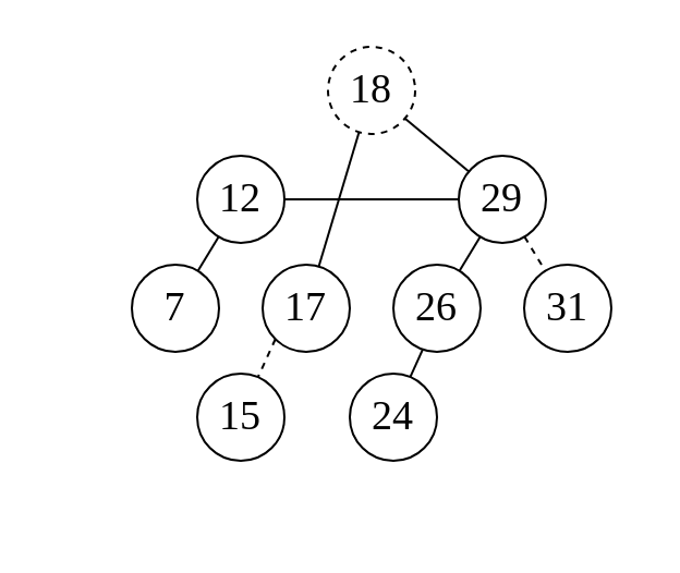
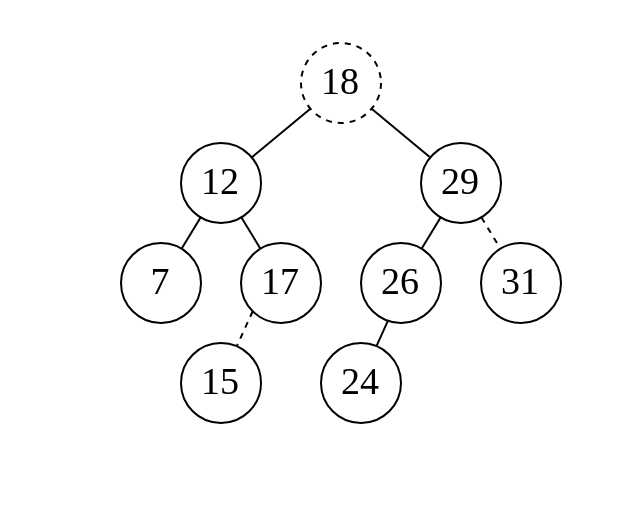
  <mxCell id="0" />
  <mxCell id="1" parent="0" />
  <mxCell id="2" value="" style="rounded=0;whiteSpace=wrap;html=1;container=1;verticalAlign=bottom;strokeColor=none;fillColor=none;" vertex="1" parent="1"><mxGeometry x="20" y="21" width="270" height="220" as="geometry"><mxRectangle x="177" y="190" width="50" height="40" as="alternateBounds" /></mxGeometry></mxCell>
  <mxCell id="3" value="" style="group" vertex="1" connectable="0" parent="2"><mxGeometry x="10" y="-2.274e-13" width="250" height="190.0" as="geometry" /></mxCell>
  <mxCell id="4" value="18" style="ellipse;whiteSpace=wrap;html=1;fontFamily=Times New Roman;fontSize=19;dashed=1;" vertex="1" parent="3"><mxGeometry x="120" width="40" height="40" as="geometry" /></mxCell>
  <mxCell id="5" value="12" style="ellipse;whiteSpace=wrap;html=1;fontFamily=Times New Roman;fontSize=19;" vertex="1" parent="3"><mxGeometry x="60" y="50" width="40" height="40" as="geometry" /></mxCell>
- <mxCell id="6" style="edgeStyle=none;html=1;fontFamily=Times New Roman;fontSize=19;endArrow=none;endFill=0;rounded=0;" edge="1" parent="3" source="4" target="12"><mxGeometry relative="1" as="geometry" /></mxCell>
+ <mxCell id="6" style="edgeStyle=none;html=1;fontFamily=Times New Roman;fontSize=19;endArrow=none;endFill=0;rounded=0;" edge="1" parent="3" source="4" target="5"><mxGeometry relative="1" as="geometry" /></mxCell>
  <mxCell id="7" value="29" style="ellipse;whiteSpace=wrap;html=1;fontFamily=Times New Roman;fontSize=19;" vertex="1" parent="3"><mxGeometry x="180" y="50" width="40" height="40" as="geometry" /></mxCell>
  <mxCell id="8" style="edgeStyle=none;html=1;fontFamily=Times New Roman;fontSize=19;endArrow=none;endFill=0;rounded=0;" edge="1" parent="3" source="4" target="7"><mxGeometry relative="1" as="geometry" /></mxCell>
  <mxCell id="9" value="7" style="ellipse;whiteSpace=wrap;html=1;fontFamily=Times New Roman;fontSize=19;" vertex="1" parent="3"><mxGeometry x="30" y="100" width="40" height="40" as="geometry" /></mxCell>
  <mxCell id="10" style="edgeStyle=none;html=1;fontFamily=Times New Roman;fontSize=19;endArrow=none;endFill=0;rounded=0;" edge="1" parent="3" source="5" target="9"><mxGeometry relative="1" as="geometry" /></mxCell>
  <mxCell id="11" style="rounded=0;orthogonalLoop=1;jettySize=auto;html=1;exitX=0;exitY=1;exitDx=0;exitDy=0;endArrow=none;endFill=0;dashed=1;" edge="1" parent="3" source="12" target="19"><mxGeometry relative="1" as="geometry" /></mxCell>
  <mxCell id="12" value="17" style="ellipse;whiteSpace=wrap;html=1;fontFamily=Times New Roman;fontSize=19;" vertex="1" parent="3"><mxGeometry x="90" y="100" width="40" height="40" as="geometry" /></mxCell>
- <mxCell id="13" style="edgeStyle=none;html=1;fontFamily=Times New Roman;fontSize=19;endArrow=none;endFill=0;rounded=0;" edge="1" parent="3" source="5" target="7"><mxGeometry relative="1" as="geometry" /></mxCell>
+ <mxCell id="13" style="edgeStyle=none;html=1;fontFamily=Times New Roman;fontSize=19;endArrow=none;endFill=0;rounded=0;" edge="1" parent="3" source="5" target="12"><mxGeometry relative="1" as="geometry" /></mxCell>
  <mxCell id="14" style="edgeStyle=none;shape=connector;rounded=0;orthogonalLoop=1;jettySize=auto;html=1;exitX=0.336;exitY=0.974;exitDx=0;exitDy=0;labelBackgroundColor=default;strokeColor=default;align=center;verticalAlign=middle;fontFamily=Helvetica;fontSize=11;fontColor=default;endArrow=none;endFill=0;exitPerimeter=0;" edge="1" parent="3" source="15" target="21"><mxGeometry relative="1" as="geometry" /></mxCell>
  <mxCell id="15" value="26" style="ellipse;whiteSpace=wrap;html=1;fontFamily=Times New Roman;fontSize=19;" vertex="1" parent="3"><mxGeometry x="150" y="100" width="40" height="40" as="geometry" /></mxCell>
  <mxCell id="16" style="edgeStyle=none;html=1;fontFamily=Times New Roman;fontSize=19;endArrow=none;endFill=0;rounded=0;" edge="1" parent="3" source="7" target="15"><mxGeometry relative="1" as="geometry" /></mxCell>
  <mxCell id="17" value="31" style="ellipse;whiteSpace=wrap;html=1;fontFamily=Times New Roman;fontSize=19;" vertex="1" parent="3"><mxGeometry x="210" y="100" width="40" height="40" as="geometry" /></mxCell>
  <mxCell id="18" style="edgeStyle=none;html=1;fontFamily=Times New Roman;fontSize=19;endArrow=none;endFill=0;rounded=0;dashed=1;" edge="1" parent="3" source="7" target="17"><mxGeometry relative="1" as="geometry" /></mxCell>
  <mxCell id="19" value="15" style="ellipse;whiteSpace=wrap;html=1;fontFamily=Times New Roman;fontSize=19;" vertex="1" parent="3"><mxGeometry x="60" y="150" width="40" height="40" as="geometry" /></mxCell>
  <mxCell id="20" value="" style="ellipse;whiteSpace=wrap;html=1;aspect=fixed;" vertex="1" parent="3"><mxGeometry x="130.0" y="150.0" width="40" height="40" as="geometry" /></mxCell>
  <mxCell id="21" value="24" style="ellipse;whiteSpace=wrap;html=1;fontFamily=Times New Roman;fontSize=19;fillColor=none;strokeColor=none;" vertex="1" parent="3"><mxGeometry x="130.0" y="150.0" width="40" height="40" as="geometry" /></mxCell>
